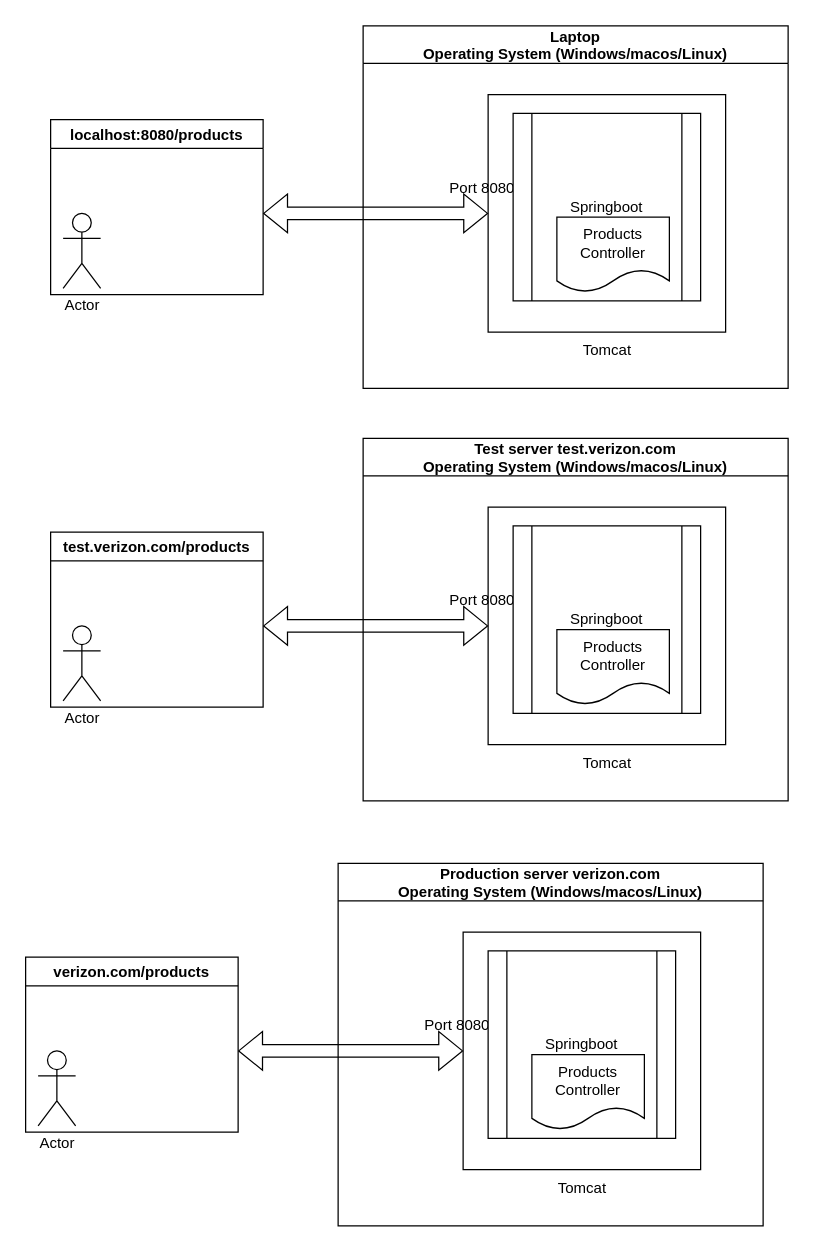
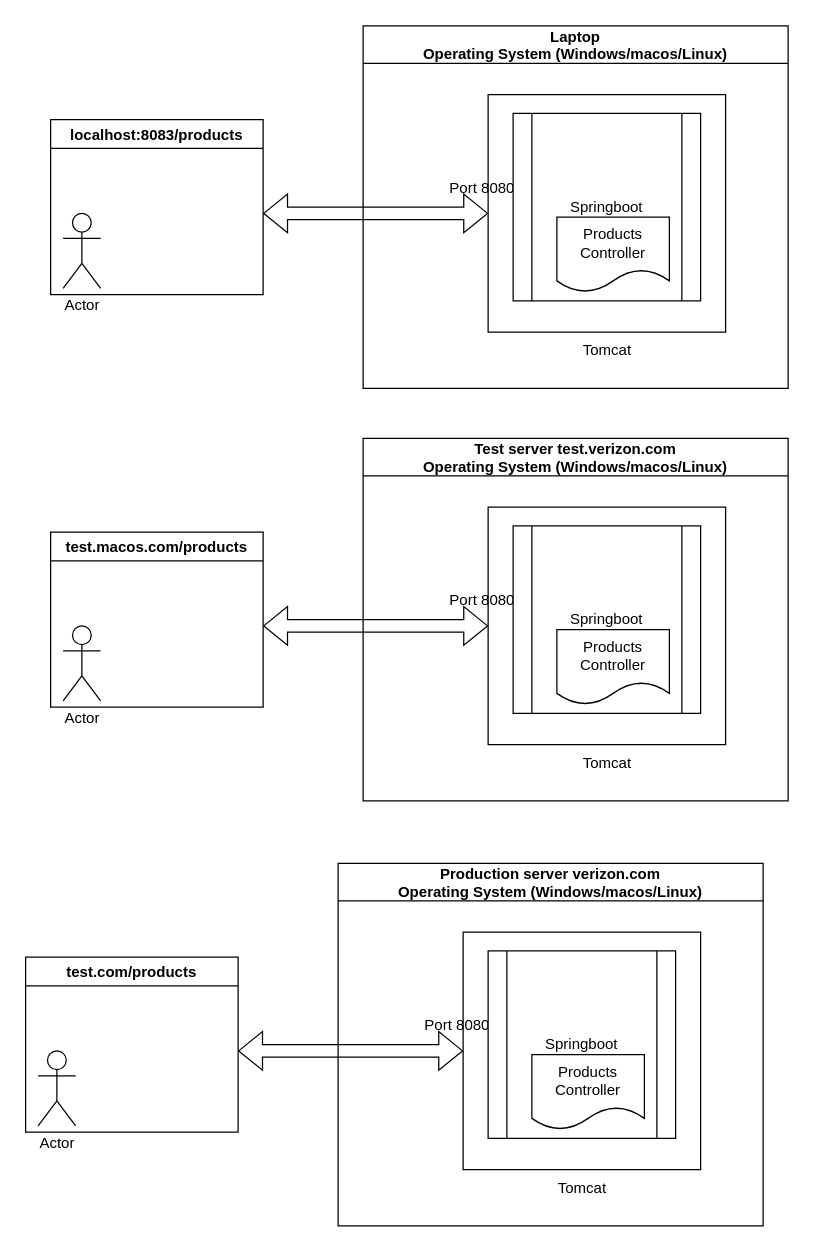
  <mxCell id="0" />
  <mxCell id="1" parent="0" />
  <mxCell id="2" value="Laptop&#10;Operating System (Windows/macos/Linux)" style="swimlane;startSize=30;" vertex="1" parent="1"><mxGeometry x="290" y="20" width="340" height="290" as="geometry" /></mxCell>
  <mxCell id="3" value="" style="whiteSpace=wrap;html=1;aspect=fixed;" vertex="1" parent="2"><mxGeometry x="100" y="55" width="190" height="190" as="geometry" /></mxCell>
  <mxCell id="4" value="Tomcat" style="text;html=1;align=center;verticalAlign=middle;resizable=0;points=[];autosize=1;strokeColor=none;fillColor=none;" vertex="1" parent="2"><mxGeometry x="170" y="250" width="50" height="20" as="geometry" /></mxCell>
  <mxCell id="5" value="Port 8080" style="text;html=1;align=center;verticalAlign=middle;resizable=0;points=[];autosize=1;strokeColor=none;fillColor=none;" vertex="1" parent="2"><mxGeometry x="60" y="120" width="70" height="20" as="geometry" /></mxCell>
  <mxCell id="6" value="Springboot" style="shape=process;whiteSpace=wrap;html=1;backgroundOutline=1;" vertex="1" parent="2"><mxGeometry x="120" y="70" width="150" height="150" as="geometry" /></mxCell>
  <mxCell id="7" value="Products Controller" style="shape=document;whiteSpace=wrap;html=1;boundedLbl=1;" vertex="1" parent="2"><mxGeometry x="155" y="153" width="90" height="60" as="geometry" /></mxCell>
- <mxCell id="8" value="localhost:8080/products" style="swimlane;" vertex="1" parent="1"><mxGeometry x="40" y="95" width="170" height="140" as="geometry" /></mxCell>
+ <mxCell id="8" value="localhost:8083/products" style="swimlane;" vertex="1" parent="1"><mxGeometry x="40" y="95" width="170" height="140" as="geometry" /></mxCell>
  <mxCell id="9" value="Actor" style="shape=umlActor;verticalLabelPosition=bottom;verticalAlign=top;html=1;outlineConnect=0;" vertex="1" parent="8"><mxGeometry x="10" y="75" width="30" height="60" as="geometry" /></mxCell>
  <mxCell id="10" value="" style="shape=flexArrow;endArrow=classic;startArrow=classic;html=1;rounded=0;entryX=0;entryY=0.5;entryDx=0;entryDy=0;" edge="1" parent="1" target="3"><mxGeometry width="100" height="100" relative="1" as="geometry"><mxPoint x="210" y="170" as="sourcePoint" /><mxPoint x="440" y="160" as="targetPoint" /></mxGeometry></mxCell>
  <mxCell id="11" value="Test server test.verizon.com&#10;Operating System (Windows/macos/Linux)" style="swimlane;startSize=30;" vertex="1" parent="1"><mxGeometry x="290" y="350" width="340" height="290" as="geometry" /></mxCell>
  <mxCell id="12" value="" style="whiteSpace=wrap;html=1;aspect=fixed;" vertex="1" parent="11"><mxGeometry x="100" y="55" width="190" height="190" as="geometry" /></mxCell>
  <mxCell id="13" value="Tomcat" style="text;html=1;align=center;verticalAlign=middle;resizable=0;points=[];autosize=1;strokeColor=none;fillColor=none;" vertex="1" parent="11"><mxGeometry x="170" y="250" width="50" height="20" as="geometry" /></mxCell>
  <mxCell id="14" value="Port 8080" style="text;html=1;align=center;verticalAlign=middle;resizable=0;points=[];autosize=1;strokeColor=none;fillColor=none;" vertex="1" parent="11"><mxGeometry x="60" y="120" width="70" height="20" as="geometry" /></mxCell>
  <mxCell id="15" value="Springboot" style="shape=process;whiteSpace=wrap;html=1;backgroundOutline=1;" vertex="1" parent="11"><mxGeometry x="120" y="70" width="150" height="150" as="geometry" /></mxCell>
  <mxCell id="16" value="Products Controller" style="shape=document;whiteSpace=wrap;html=1;boundedLbl=1;" vertex="1" parent="11"><mxGeometry x="155" y="153" width="90" height="60" as="geometry" /></mxCell>
- <mxCell id="17" value="test.verizon.com/products" style="swimlane;" vertex="1" parent="1"><mxGeometry x="40" y="425" width="170" height="140" as="geometry" /></mxCell>
+ <mxCell id="17" value="test.macos.com/products" style="swimlane;" vertex="1" parent="1"><mxGeometry x="40" y="425" width="170" height="140" as="geometry" /></mxCell>
  <mxCell id="18" value="Actor" style="shape=umlActor;verticalLabelPosition=bottom;verticalAlign=top;html=1;outlineConnect=0;" vertex="1" parent="17"><mxGeometry x="10" y="75" width="30" height="60" as="geometry" /></mxCell>
  <mxCell id="19" value="" style="shape=flexArrow;endArrow=classic;startArrow=classic;html=1;rounded=0;entryX=0;entryY=0.5;entryDx=0;entryDy=0;" edge="1" parent="1" target="12"><mxGeometry width="100" height="100" relative="1" as="geometry"><mxPoint x="210" y="500" as="sourcePoint" /><mxPoint x="440" y="490" as="targetPoint" /></mxGeometry></mxCell>
  <mxCell id="20" value="Production server verizon.com&#10;Operating System (Windows/macos/Linux)" style="swimlane;startSize=30;" vertex="1" parent="1"><mxGeometry x="270" y="690" width="340" height="290" as="geometry" /></mxCell>
  <mxCell id="21" value="" style="whiteSpace=wrap;html=1;aspect=fixed;" vertex="1" parent="20"><mxGeometry x="100" y="55" width="190" height="190" as="geometry" /></mxCell>
  <mxCell id="22" value="Tomcat" style="text;html=1;align=center;verticalAlign=middle;resizable=0;points=[];autosize=1;strokeColor=none;fillColor=none;" vertex="1" parent="20"><mxGeometry x="170" y="250" width="50" height="20" as="geometry" /></mxCell>
  <mxCell id="23" value="Port 8080" style="text;html=1;align=center;verticalAlign=middle;resizable=0;points=[];autosize=1;strokeColor=none;fillColor=none;" vertex="1" parent="20"><mxGeometry x="60" y="120" width="70" height="20" as="geometry" /></mxCell>
  <mxCell id="24" value="Springboot" style="shape=process;whiteSpace=wrap;html=1;backgroundOutline=1;" vertex="1" parent="20"><mxGeometry x="120" y="70" width="150" height="150" as="geometry" /></mxCell>
  <mxCell id="25" value="Products Controller" style="shape=document;whiteSpace=wrap;html=1;boundedLbl=1;" vertex="1" parent="20"><mxGeometry x="155" y="153" width="90" height="60" as="geometry" /></mxCell>
- <mxCell id="26" value="verizon.com/products" style="swimlane;" vertex="1" parent="1"><mxGeometry x="20" y="765" width="170" height="140" as="geometry" /></mxCell>
+ <mxCell id="26" value="test.com/products" style="swimlane;" vertex="1" parent="1"><mxGeometry x="20" y="765" width="170" height="140" as="geometry" /></mxCell>
  <mxCell id="27" value="Actor" style="shape=umlActor;verticalLabelPosition=bottom;verticalAlign=top;html=1;outlineConnect=0;" vertex="1" parent="26"><mxGeometry x="10" y="75" width="30" height="60" as="geometry" /></mxCell>
  <mxCell id="28" value="" style="shape=flexArrow;endArrow=classic;startArrow=classic;html=1;rounded=0;entryX=0;entryY=0.5;entryDx=0;entryDy=0;" edge="1" parent="1" target="21"><mxGeometry width="100" height="100" relative="1" as="geometry"><mxPoint x="190" y="840" as="sourcePoint" /><mxPoint x="420" y="830" as="targetPoint" /></mxGeometry></mxCell>
